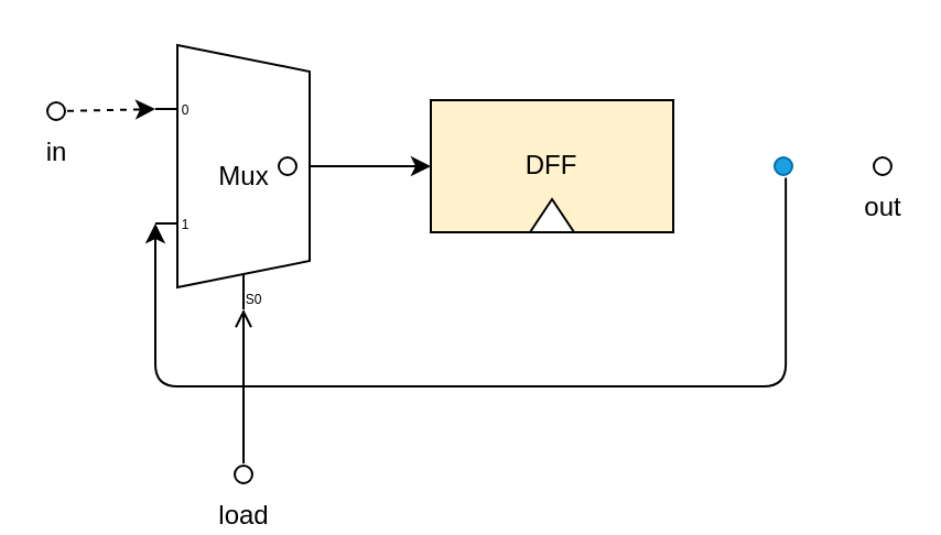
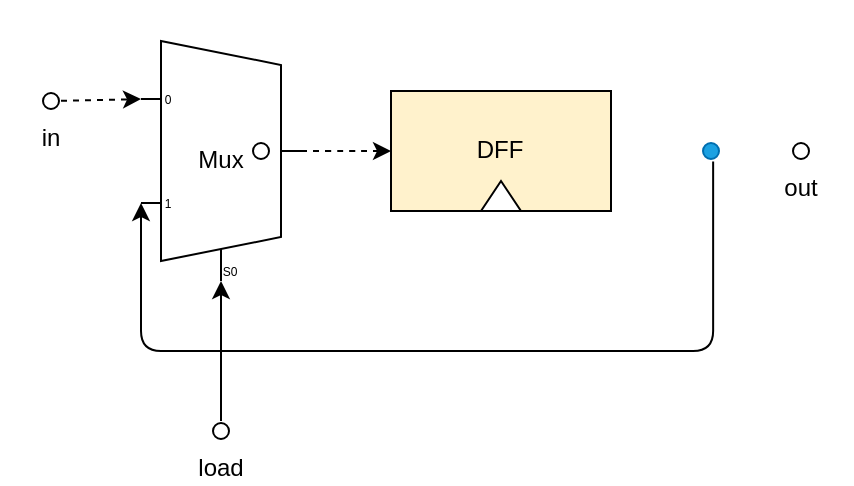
  <mxCell id="0" />
  <mxCell id="1" parent="0" />
  <mxCell id="2" value="" style="group" vertex="1" connectable="0" parent="1"><mxGeometry x="195" y="45" width="110" height="60" as="geometry" /></mxCell>
  <mxCell id="3" value="DFF" style="rounded=0;whiteSpace=wrap;html=1;fillColor=#fff2cc;" parent="2" vertex="1"><mxGeometry width="110" height="60" as="geometry" /></mxCell>
  <mxCell id="4" value="" style="triangle;whiteSpace=wrap;html=1;direction=north;" parent="2" vertex="1"><mxGeometry x="45" y="45" width="20" height="15" as="geometry" /></mxCell>
  <mxCell id="5" style="html=1;entryX=0;entryY=0.217;entryDx=0;entryDy=3;entryPerimeter=0;dashed=1;" edge="1" parent="1" source="6" target="11"><mxGeometry relative="1" as="geometry" /></mxCell>
  <mxCell id="6" value="in" style="verticalLabelPosition=bottom;shadow=0;dashed=0;align=center;html=1;verticalAlign=top;shape=mxgraph.electrical.logic_gates.inverting_contact;" vertex="1" parent="1"><mxGeometry x="20" y="45" width="10" height="10" as="geometry" /></mxCell>
  <mxCell id="7" value="out" style="verticalLabelPosition=bottom;shadow=0;dashed=0;align=center;html=1;verticalAlign=top;shape=mxgraph.electrical.logic_gates.inverting_contact;" vertex="1" parent="1"><mxGeometry x="395" y="70" width="10" height="10" as="geometry" /></mxCell>
  <mxCell id="8" style="edgeStyle=elbowEdgeStyle;html=1;exitX=0.607;exitY=1.028;exitDx=0;exitDy=0;exitPerimeter=0;entryX=0;entryY=0.65;entryDx=0;entryDy=3;entryPerimeter=0;elbow=horizontal;" edge="1" parent="1" source="9" target="11"><mxGeometry relative="1" as="geometry"><Array as="points"><mxPoint x="215" y="175" /><mxPoint x="155" y="175" /></Array></mxGeometry></mxCell>
  <mxCell id="9" value="" style="verticalLabelPosition=bottom;shadow=0;dashed=0;align=center;html=1;verticalAlign=top;shape=mxgraph.electrical.logic_gates.inverting_contact;fillColor=#1ba1e2;strokeColor=#006EAF;fontColor=#ffffff;" vertex="1" parent="1"><mxGeometry x="350" y="70" width="10" height="10" as="geometry" /></mxCell>
- <mxCell id="10" style="edgeStyle=elbowEdgeStyle;html=1;exitX=1;exitY=0.5;exitDx=0;exitDy=-5;exitPerimeter=0;entryX=0;entryY=0.5;entryDx=0;entryDy=0;" edge="1" parent="1" source="11" target="3"><mxGeometry relative="1" as="geometry" /></mxCell>
+ <mxCell id="10" style="edgeStyle=elbowEdgeStyle;html=1;exitX=1;exitY=0.5;exitDx=0;exitDy=-5;exitPerimeter=0;entryX=0;entryY=0.5;entryDx=0;entryDy=0;dashed=1;" edge="1" parent="1" source="11" target="3"><mxGeometry relative="1" as="geometry" /></mxCell>
  <mxCell id="11" value="Mux" style="shadow=0;dashed=0;align=center;html=1;strokeWidth=1;shape=mxgraph.electrical.abstract.mux2;" vertex="1" parent="1"><mxGeometry x="70" y="20" width="80" height="120" as="geometry" /></mxCell>
  <mxCell id="12" value="" style="verticalLabelPosition=bottom;shadow=0;dashed=0;align=center;html=1;verticalAlign=top;shape=mxgraph.electrical.logic_gates.inverting_contact;" vertex="1" parent="1"><mxGeometry x="125" y="69.997" width="10" height="10" as="geometry" /></mxCell>
- <mxCell id="13" style="edgeStyle=elbowEdgeStyle;elbow=vertical;html=1;entryX=0.375;entryY=1;entryDx=10;entryDy=0;entryPerimeter=0;endArrow=open;" edge="1" parent="1" source="14" target="11"><mxGeometry relative="1" as="geometry" /></mxCell>
+ <mxCell id="13" style="edgeStyle=elbowEdgeStyle;elbow=vertical;html=1;entryX=0.375;entryY=1;entryDx=10;entryDy=0;entryPerimeter=0;" edge="1" parent="1" source="14" target="11"><mxGeometry relative="1" as="geometry" /></mxCell>
  <mxCell id="14" value="load" style="verticalLabelPosition=bottom;shadow=0;dashed=0;align=center;html=1;verticalAlign=top;shape=mxgraph.electrical.logic_gates.inverting_contact;" vertex="1" parent="1"><mxGeometry x="105" y="210" width="10" height="10" as="geometry" /></mxCell>
